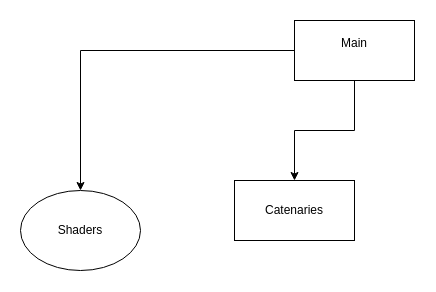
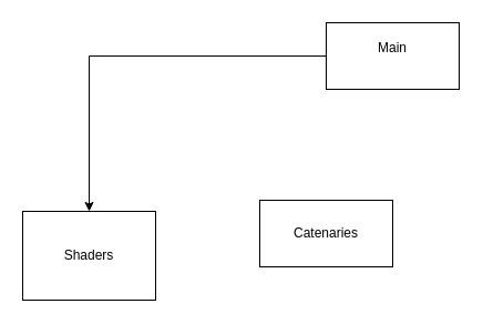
  <mxCell id="0" />
  <mxCell id="1" parent="0" />
  <mxCell id="2" style="edgeStyle=orthogonalEdgeStyle;rounded=0;orthogonalLoop=1;jettySize=auto;html=1;entryX=0.5;entryY=0;entryDx=0;entryDy=0;" edge="1" parent="1" source="4" target="5"><mxGeometry relative="1" as="geometry"><mxPoint x="90" y="130" as="targetPoint" /></mxGeometry></mxCell>
- <mxCell id="3" style="edgeStyle=orthogonalEdgeStyle;rounded=0;orthogonalLoop=1;jettySize=auto;html=1;exitX=0.5;exitY=1;exitDx=0;exitDy=0;entryX=0.5;entryY=0;entryDx=0;entryDy=0;" edge="1" parent="1" source="4" target="6"><mxGeometry relative="1" as="geometry" /></mxCell>
  <mxCell id="4" value="Main&lt;div&gt;&lt;br&gt;&lt;/div&gt;" style="rounded=0;whiteSpace=wrap;html=1;" vertex="1" parent="1"><mxGeometry x="294" y="20" width="120" height="60" as="geometry" /></mxCell>
- <mxCell id="5" value="Shaders" style="ellipse;whiteSpace=wrap;html=1;" vertex="1" parent="1"><mxGeometry x="20" y="190" width="120" height="80" as="geometry" /></mxCell>
+ <mxCell id="5" value="Shaders" style="rounded=0;whiteSpace=wrap;html=1;" vertex="1" parent="1"><mxGeometry x="20" y="190" width="120" height="80" as="geometry" /></mxCell>
  <mxCell id="6" value="&lt;div&gt;Catenaries&lt;/div&gt;" style="rounded=0;whiteSpace=wrap;html=1;" vertex="1" parent="1"><mxGeometry x="234" y="180" width="120" height="60" as="geometry" /></mxCell>
